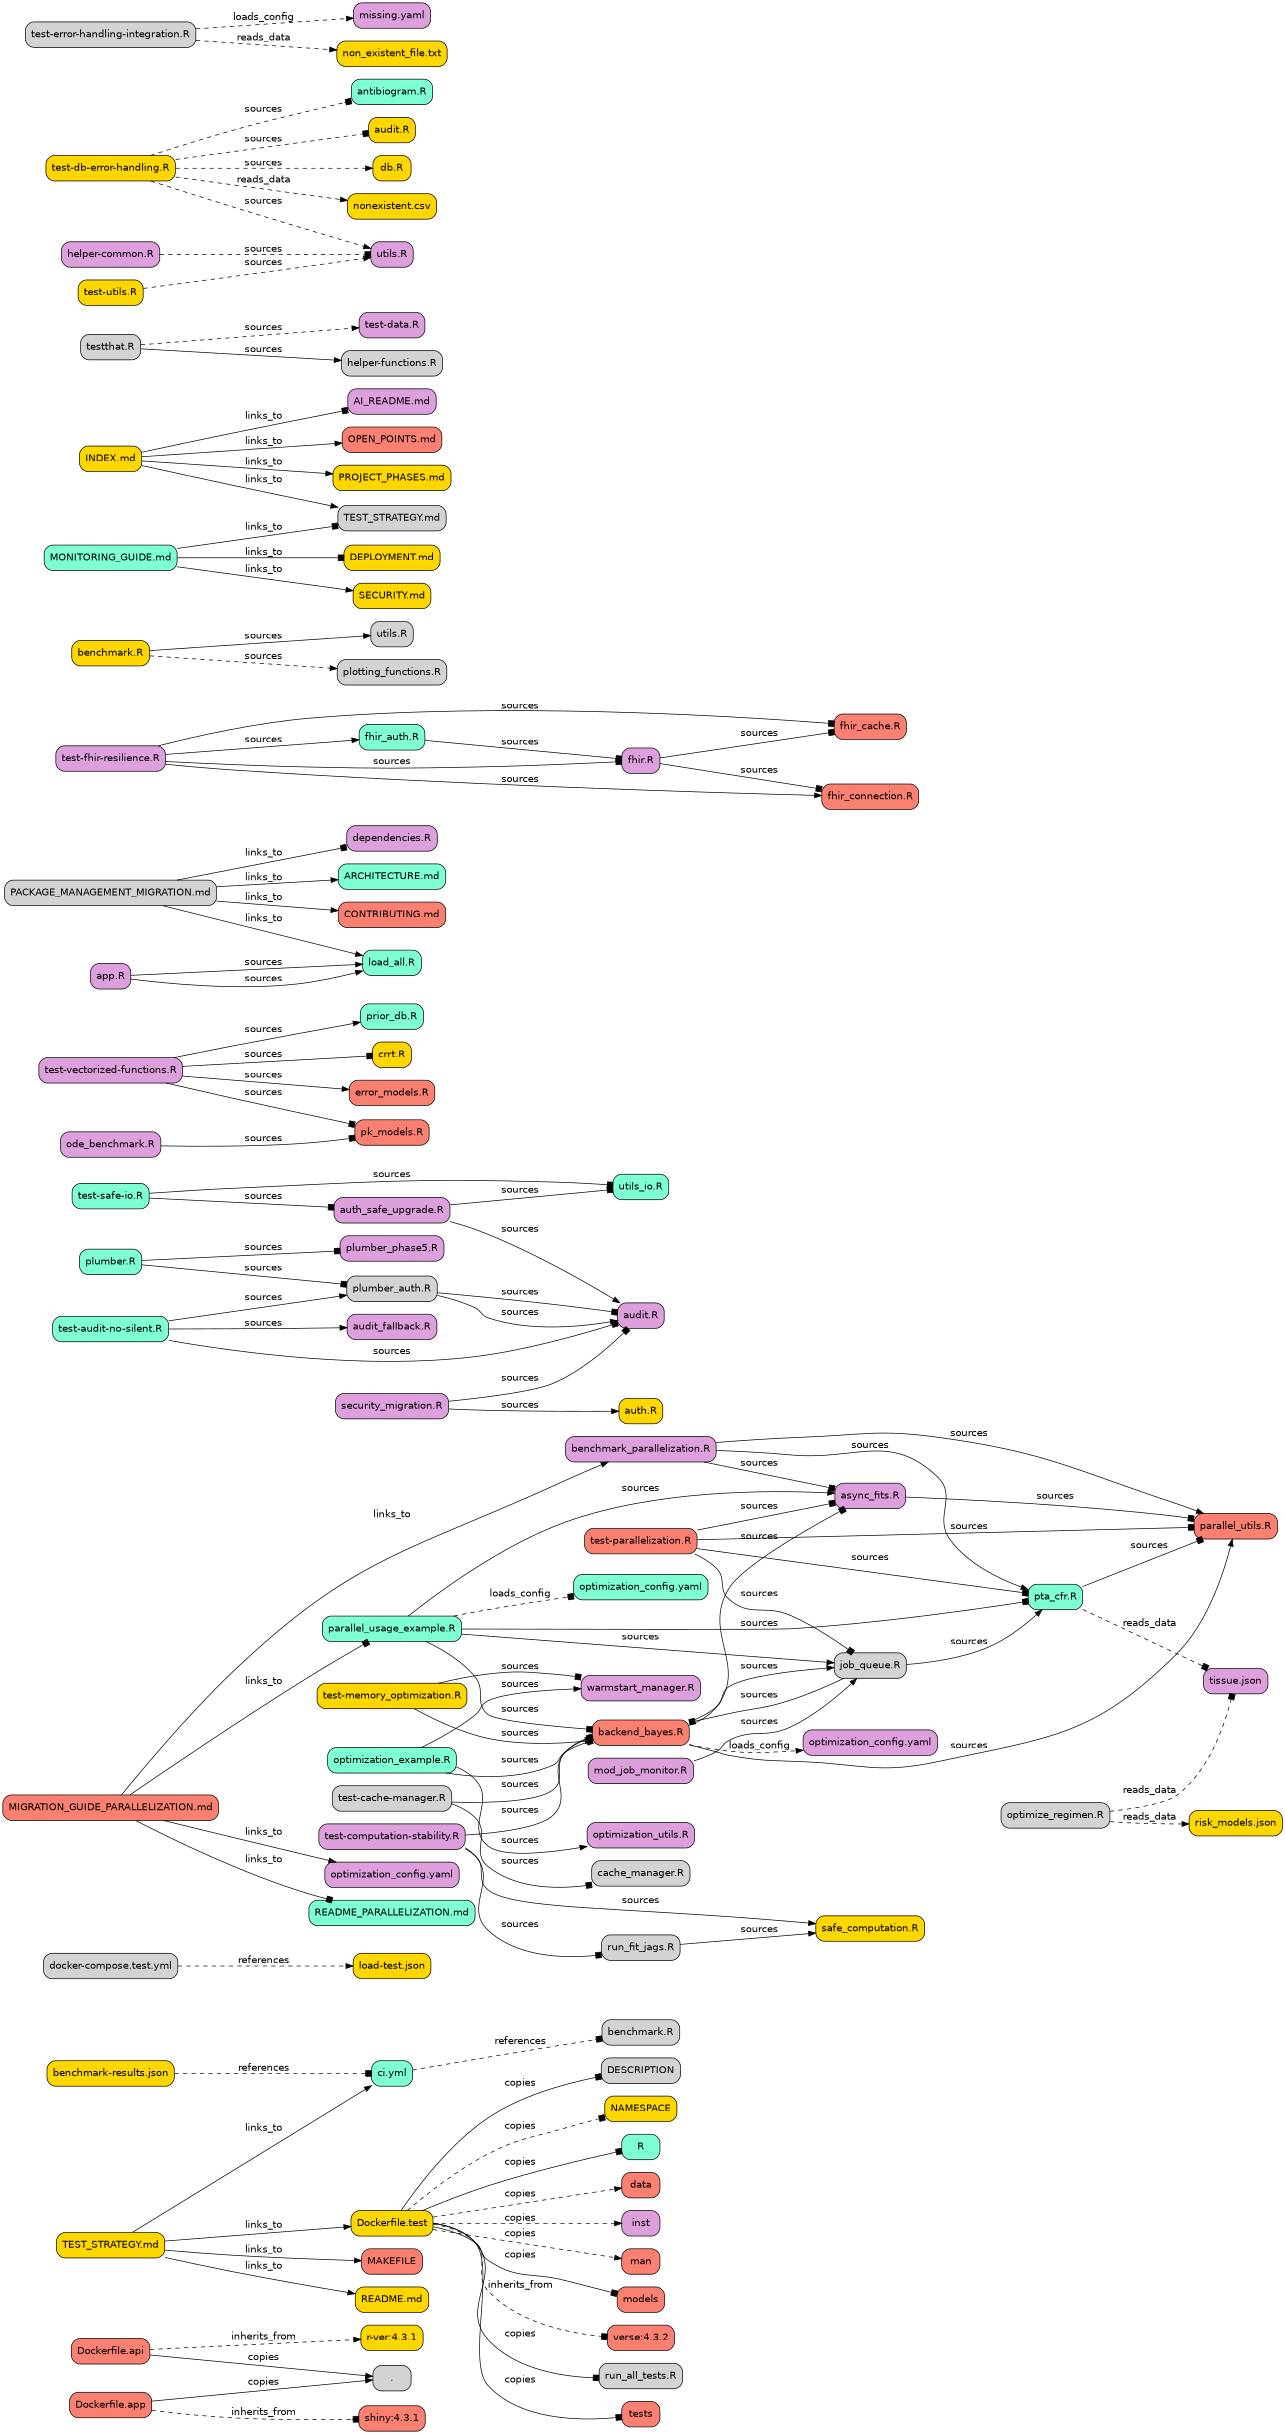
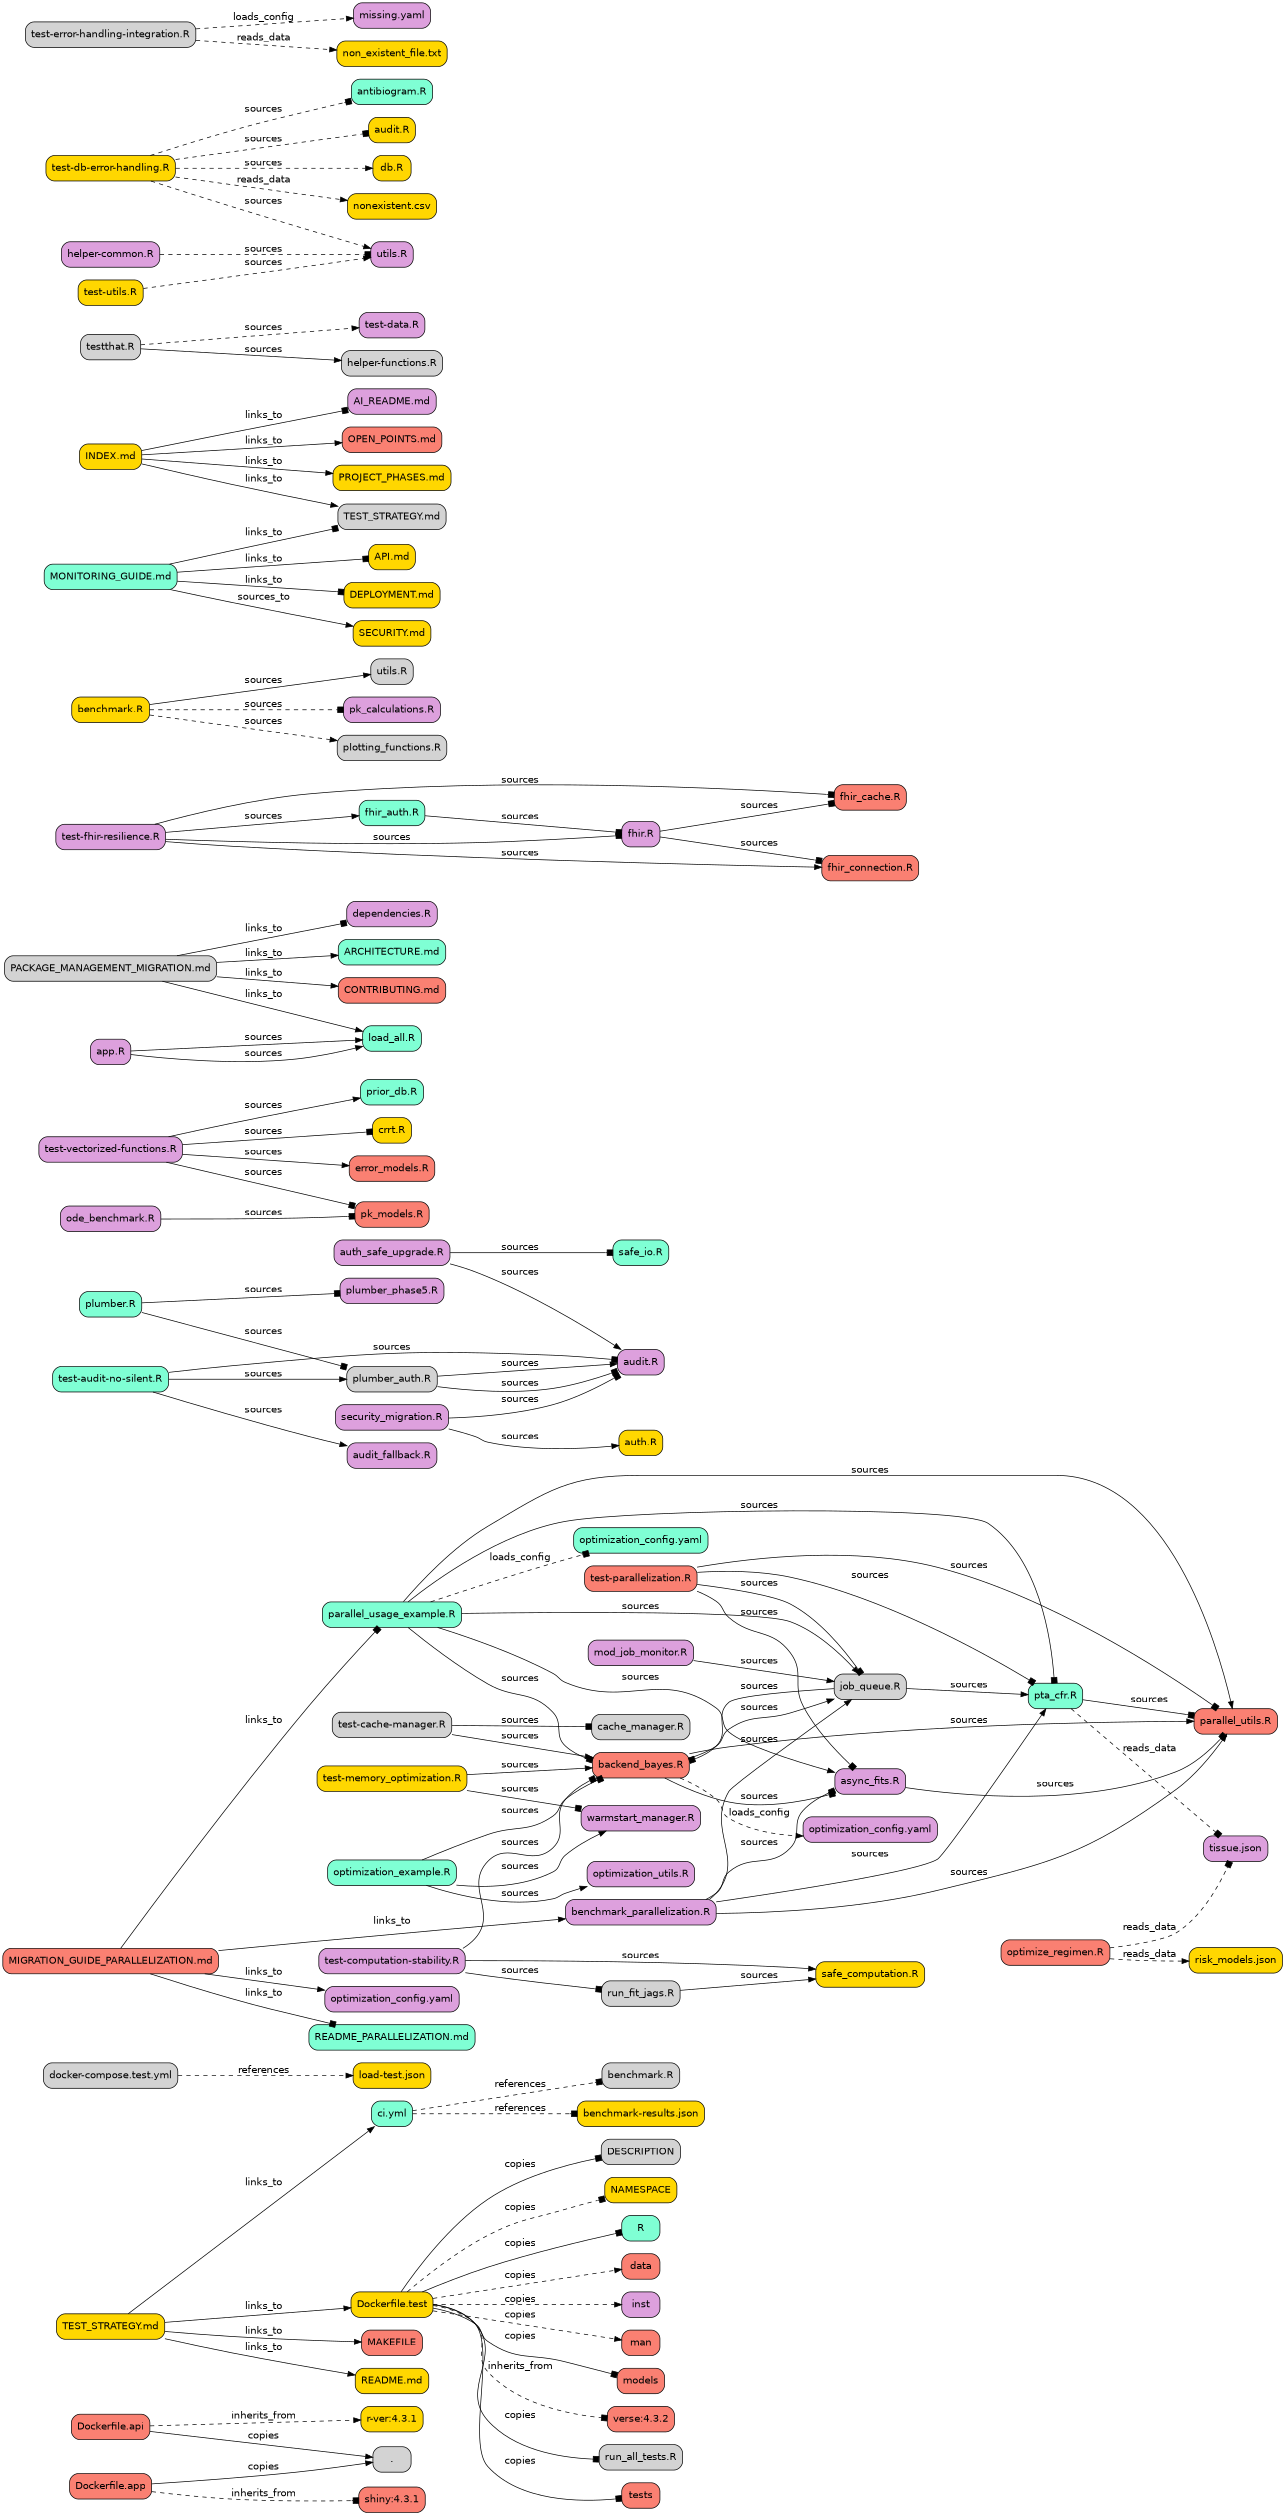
  digraph {
    rankdir=LR
    node [fillcolor=plum fontname=Helvetica shape=box style="rounded,filled"]
    edge [arrowhead=normal fontname=Helvetica style=solid]
    "." [fillcolor=lightgrey]
    n2 [fillcolor=lightgrey label="benchmark.R\n"]
    n3 [fillcolor=gold label="benchmark-results.json"]
    n4 [fillcolor=aquamarine label="ci.yml"]
    n5 [fillcolor=lightgrey label=DESCRIPTION]
    n6 [fillcolor=salmon label="Dockerfile.api"]
    n7 [fillcolor=gold label="r-ver:4.3.1"]
    n8 [fillcolor=salmon label="Dockerfile.app"]
    n9 [fillcolor=salmon label="shiny:4.3.1"]
    n10 [fillcolor=gold label="Dockerfile.test"]
    n11 [fillcolor=gold label=NAMESPACE]
    n12 [fillcolor=aquamarine label=R]
    n13 [fillcolor=salmon label=data]
    n14 [label=inst]
    n15 [fillcolor=salmon label=man]
    n16 [fillcolor=salmon label=models]
    n17 [fillcolor=salmon label="verse:4.3.2"]
    n18 [fillcolor=lightgrey label="run_all_tests.R"]
    n19 [fillcolor=salmon label=tests]
    n20 [fillcolor=gold label="load-test.json"]
    n21 [fillcolor=salmon label=MAKEFILE]
    n22 [label="async_fits.R"]
    n23 [fillcolor=salmon label="parallel_utils.R"]
    n24 [label="audit.R"]
    n25 [label="audit_fallback.R"]
    n26 [fillcolor=gold label="auth.R"]
    n27 [label="auth_safe_upgrade.R"]
-   n28 [fillcolor=aquamarine label="utils_io.R"]
+   n28 [fillcolor=aquamarine label="safe_io.R"]
    n29 [fillcolor=salmon label="backend_bayes.R"]
    n30 [label="optimization_config.yaml"]
    n31 [fillcolor=lightgrey label="job_queue.R"]
    n32 [fillcolor=aquamarine label="pta_cfr.R"]
    n33 [fillcolor=lightgrey label="cache_manager.R"]
    n34 [fillcolor=gold label="risk_models.json"]
    n35 [label="tissue.json"]
    n36 [fillcolor=gold label="crrt.R"]
    n37 [label="dependencies.R"]
    n38 [fillcolor=salmon label="error_models.R"]
    n39 [label="fhir.R"]
    n40 [fillcolor=salmon label="fhir_cache.R"]
    n41 [fillcolor=salmon label="fhir_connection.R"]
    n42 [fillcolor=aquamarine label="fhir_auth.R"]
    n43 [fillcolor=aquamarine label="load_all.R"]
    n44 [label="mod_job_monitor.R"]
    n45 [label="optimization_utils.R"]
-   n46 [fillcolor=lightgrey label="optimize_regimen.R"]
+   n46 [fillcolor=salmon label="optimize_regimen.R"]
    n47 [fillcolor=salmon label="pk_models.R"]
    n48 [fillcolor=aquamarine label="prior_db.R"]
    n49 [fillcolor=lightgrey label="run_fit_jags.R"]
    n50 [fillcolor=gold label="safe_computation.R"]
    n51 [fillcolor=lightgrey label="utils.R"]
    n52 [label="warmstart_manager.R"]
    n53 [fillcolor=gold label="TEST_STRATEGY.md"]
    n54 [fillcolor=gold label="README.md"]
    n55 [fillcolor=aquamarine label="plumber.R"]
    n56 [fillcolor=lightgrey label="plumber_auth.R"]
    n57 [label="plumber_phase5.R"]
    n58 [label="app.R"]
    n59 [label="optimization_config.yaml"]
    n60 [fillcolor=lightgrey label="docker-compose.test.yml"]
    n61 [label="AI_README.md"]
+   n62 [fillcolor=gold label="API.md"]
    n63 [fillcolor=aquamarine label="ARCHITECTURE.md"]
    n64 [fillcolor=salmon label="CONTRIBUTING.md"]
    n65 [fillcolor=gold label="DEPLOYMENT.md"]
    n66 [fillcolor=gold label="INDEX.md"]
    n67 [fillcolor=salmon label="OPEN_POINTS.md"]
    n68 [fillcolor=gold label="PROJECT_PHASES.md"]
    n69 [fillcolor=lightgrey label="TEST_STRATEGY.md"]
    n70 [fillcolor=salmon label="MIGRATION_GUIDE_PARALLELIZATION.md"]
    n71 [fillcolor=aquamarine label="README_PARALLELIZATION.md"]
    n72 [fillcolor=aquamarine label="parallel_usage_example.R"]
    n73 [label="benchmark_parallelization.R"]
    n74 [fillcolor=aquamarine label="optimization_config.yaml"]
    n75 [fillcolor=aquamarine label="MONITORING_GUIDE.md"]
    n76 [fillcolor=gold label="SECURITY.md"]
    n77 [fillcolor=lightgrey label="PACKAGE_MANAGEMENT_MIGRATION.md"]
    n78 [fillcolor=aquamarine label="optimization_example.R"]
    n79 [label="security_migration.R"]
+   n80 [label="pk_calculations.R"]
    n81 [fillcolor=lightgrey label="plotting_functions.R"]
    n82 [fillcolor=gold label="benchmark.R"]
    n83 [label="ode_benchmark.R"]
    n84 [label="test-data.R"]
    n85 [fillcolor=lightgrey label="testthat.R"]
    n86 [fillcolor=lightgrey label="helper-functions.R"]
    n87 [fillcolor=aquamarine label="antibiogram.R"]
    n88 [fillcolor=gold label="audit.R"]
    n89 [fillcolor=gold label="db.R"]
    n90 [label="utils.R"]
    n91 [label="helper-common.R"]
    n92 [label="missing.yaml"]
    n93 [fillcolor=gold label="non_existent_file.txt"]
    n94 [fillcolor=gold label="nonexistent.csv"]
    n95 [fillcolor=aquamarine label="test-audit-no-silent.R"]
    n96 [fillcolor=lightgrey label="test-cache-manager.R"]
    n97 [label="test-computation-stability.R"]
    n98 [fillcolor=gold label="test-db-error-handling.R"]
    n99 [fillcolor=lightgrey label="test-error-handling-integration.R"]
    n100 [label="test-fhir-resilience.R"]
    n101 [fillcolor=gold label="test-memory_optimization.R"]
    n102 [fillcolor=salmon label="test-parallelization.R"]
-   n103 [fillcolor=aquamarine label="test-safe-io.R"]
    n104 [fillcolor=gold label="test-utils.R"]
    n105 [label="test-vectorized-functions.R"]
    n4 -> n2 [arrowhead=box label=references style=dashed]
-   n3 -> n4 [arrowhead=box label=references style=dashed]
+   n4 -> n3 [arrowhead=box label=references style=dashed]
    n6 -> "." [label=copies]
    n6 -> n7 [label=inherits_from style=dashed]
    n8 -> "." [label=copies]
    n8 -> n9 [arrowhead=box label=inherits_from style=dashed]
    n10 -> n5 [arrowhead=box label=copies]
    n10 -> n11 [arrowhead=box label=copies style=dashed]
    n10 -> n12 [arrowhead=box label=copies]
    n10 -> n13 [label=copies style=dashed]
    n10 -> n14 [label=copies style=dashed]
    n10 -> n15 [label=copies style=dashed]
    n10 -> n16 [arrowhead=box label=copies]
    n10 -> n17 [arrowhead=box label=inherits_from style=dashed]
    n10 -> n18 [arrowhead=box label=copies]
    n10 -> n19 [arrowhead=box label=copies]
    n22 -> n23 [arrowhead=box label=sources]
    n27 -> n24 [label=sources]
    n27 -> n28 [arrowhead=box label=sources]
    n29 -> n22 [arrowhead=box label=sources]
    n29 -> n23 [label=sources]
    n29 -> n30 [label=loads_config style=dashed]
    n29 -> n31 [label=sources]
    n31 -> n29 [arrowhead=box label=sources]
    n31 -> n32 [label=sources]
    n32 -> n23 [arrowhead=box label=sources]
    n32 -> n35 [arrowhead=box label=reads_data style=dashed]
    n39 -> n40 [arrowhead=box label=sources]
    n39 -> n41 [arrowhead=box label=sources]
    n42 -> n39 [arrowhead=box label=sources]
    n44 -> n31 [label=sources]
    n46 -> n34 [label=reads_data style=dashed]
    n46 -> n35 [arrowhead=box label=reads_data style=dashed]
    n49 -> n50 [label=sources]
    n53 -> n4 [label=links_to]
    n53 -> n10 [label=links_to]
    n53 -> n21 [label=links_to]
    n53 -> n54 [label=links_to]
    n55 -> n56 [arrowhead=box label=sources]
    n55 -> n57 [arrowhead=box label=sources]
    n56 -> n24 [arrowhead=box label=sources]
    n56 -> n24 [label=sources]
    n58 -> n43 [label=sources]
    n58 -> n43 [label=sources]
    n60 -> n20 [label=references style=dashed]
    n66 -> n61 [arrowhead=box label=links_to]
    n66 -> n67 [label=links_to]
    n66 -> n68 [label=links_to]
    n66 -> n69 [label=links_to]
    n70 -> n59 [label=links_to]
    n70 -> n71 [arrowhead=box label=links_to]
    n70 -> n72 [arrowhead=box label=links_to]
    n70 -> n73 [label=links_to]
    n72 -> n22 [label=sources]
+   n72 -> n23 [label=sources]
    n72 -> n29 [arrowhead=box label=sources]
    n72 -> n31 [label=sources]
    n72 -> n32 [arrowhead=box label=sources]
    n72 -> n74 [arrowhead=box label=loads_config style=dashed]
    n73 -> n22 [arrowhead=box label=sources]
    n73 -> n23 [label=sources]
+   n73 -> n31 [label=sources]
    n73 -> n32 [label=sources]
+   n75 -> n62 [arrowhead=box label=links_to]
    n75 -> n65 [arrowhead=box label=links_to]
    n75 -> n69 [arrowhead=box label=links_to]
-   n75 -> n76 [label=links_to]
+   n75 -> n76 [label=sources_to]
    n77 -> n37 [arrowhead=box label=links_to]
    n77 -> n43 [label=links_to]
    n77 -> n63 [label=links_to]
    n77 -> n64 [label=links_to]
    n78 -> n29 [arrowhead=box label=sources]
    n78 -> n45 [label=sources]
    n78 -> n52 [label=sources]
    n79 -> n24 [arrowhead=box label=sources]
    n79 -> n26 [label=sources]
    n82 -> n51 [label=sources]
+   n82 -> n80 [arrowhead=box label=sources style=dashed]
    n82 -> n81 [label=sources style=dashed]
    n83 -> n47 [arrowhead=box label=sources]
    n85 -> n84 [label=sources style=dashed]
    n85 -> n86 [label=sources]
    n91 -> n90 [arrowhead=box label=sources style=dashed]
    n95 -> n24 [arrowhead=box label=sources]
    n95 -> n25 [label=sources]
    n95 -> n56 [label=sources]
    n96 -> n29 [label=sources]
    n96 -> n33 [arrowhead=box label=sources]
    n97 -> n29 [arrowhead=box label=sources]
    n97 -> n49 [arrowhead=box label=sources]
    n97 -> n50 [label=sources]
    n98 -> n87 [arrowhead=box label=sources style=dashed]
    n98 -> n88 [arrowhead=box label=sources style=dashed]
    n98 -> n89 [label=sources style=dashed]
    n98 -> n90 [label=sources style=dashed]
    n98 -> n94 [label=reads_data style=dashed]
    n99 -> n92 [label=loads_config style=dashed]
    n99 -> n93 [label=reads_data style=dashed]
    n100 -> n39 [arrowhead=box label=sources]
    n100 -> n40 [arrowhead=box label=sources]
    n100 -> n41 [label=sources]
    n100 -> n42 [label=sources]
    n101 -> n29 [label=sources]
    n101 -> n52 [arrowhead=box label=sources]
    n102 -> n22 [arrowhead=box label=sources]
    n102 -> n23 [arrowhead=box label=sources]
    n102 -> n31 [arrowhead=box label=sources]
    n102 -> n32 [arrowhead=box label=sources]
-   n103 -> n27 [arrowhead=box label=sources]
-   n103 -> n28 [arrowhead=box label=sources]
    n104 -> n90 [label=sources style=dashed]
    n105 -> n36 [arrowhead=box label=sources]
    n105 -> n38 [label=sources]
    n105 -> n47 [arrowhead=box label=sources]
    n105 -> n48 [label=sources]
  }
